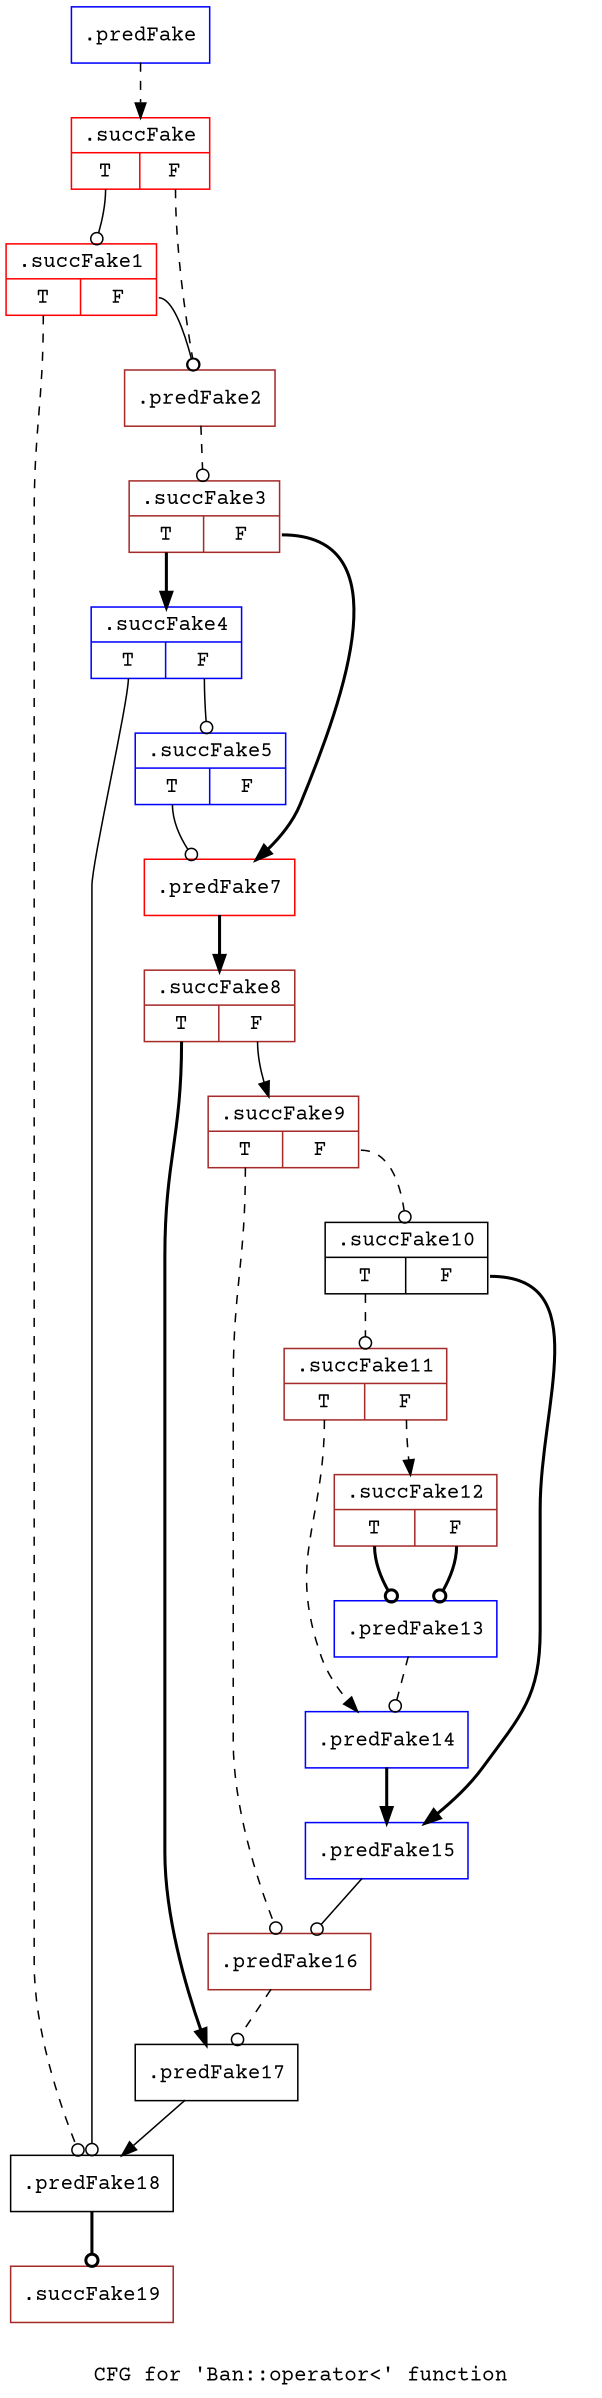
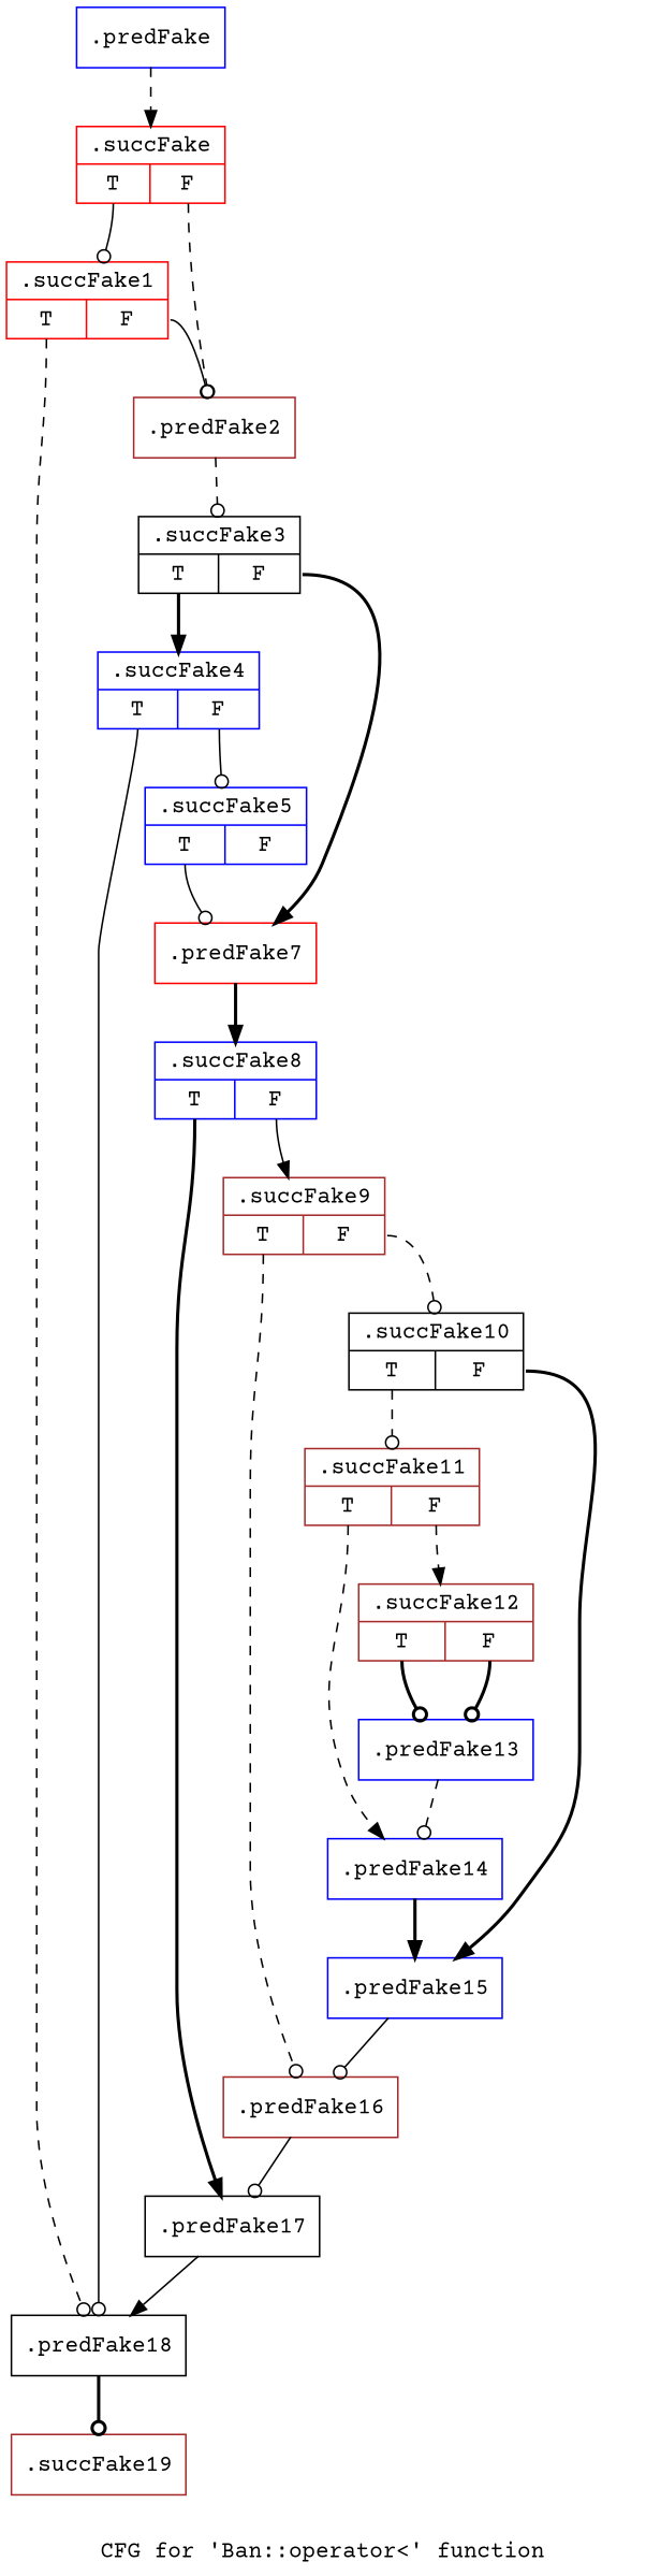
  digraph {
    fontname="Courier Prime"
    label="CFG for 'Ban::operator\<' function"
    node [color=blue fontname="Courier Prime" shape=record filename="../../../../../src/ban_s3.cpp" linenumber=239]
    edge [arrowhead=odot execusionnum=0 filename="../../../../../src/ban_s3.cpp" fontname="Courier Prime" style=dashed tailport=s0]
    n1 [label="{.predFake}" filename="" linenumber=""]
    n2 [color=red label="{.succFake|{<s0>T|<s1>F}}"]
    n3 [color=red label="{.succFake1|{<s0>T|<s1>F}}"]
    n4 [color=brown label="{.predFake2}"]
    n5 [color=black label="{.predFake18}"]
-   n6 [color=brown label="{.succFake3|{<s0>T|<s1>F}}"]
+   n6 [color=black label="{.succFake3|{<s0>T|<s1>F}}"]
    n7 [color=brown label="{.succFake19}"]
    n8 [label="{.succFake4|{<s0>T|<s1>F}}"]
    n9 [color=red label="{.predFake7}"]
    n10 [label="{.succFake5|{<s0>T|<s1>F}}"]
-   n11 [color=brown label="{.succFake8|{<s0>T|<s1>F}}"]
+   n11 [label="{.succFake8|{<s0>T|<s1>F}}"]
    n12 [color=black label="{.predFake17}"]
    n13 [color=brown label="{.succFake9|{<s0>T|<s1>F}}"]
    n14 [color=brown label="{.predFake16}" filename="" linenumber=""]
    n15 [color=black label="{.succFake10|{<s0>T|<s1>F}}"]
    n16 [color=brown label="{.succFake11|{<s0>T|<s1>F}}"]
    n17 [label="{.predFake15}"]
    n18 [label="{.predFake14}" filename="" linenumber=""]
    n19 [color=brown label="{.succFake12|{<s0>T|<s1>F}}"]
    n20 [label="{.predFake13}"]
    n1 -> n2 [arrowhead=normal]
    n2 -> n3 [style=solid]
    n2 -> n4 [tailport=s1 execusionnum="" filename=""]
    n3 -> n4 [style=solid tailport=s1 execusionnum="" filename=""]
    n3 -> n5 [execusionnum="" filename=""]
    n4 -> n6
    n5 -> n7 [style=bold]
    n6 -> n8 [arrowhead=normal style=bold]
    n6 -> n9 [arrowhead=normal style=bold tailport=s1 execusionnum="" filename=""]
    n8 -> n5 [style=solid execusionnum="" filename=""]
    n8 -> n10 [style=solid tailport=s1]
    n9 -> n11 [arrowhead=normal style=bold]
    n10 -> n9 [style=solid execusionnum="" filename=""]
    n11 -> n12 [arrowhead=normal style=bold execusionnum="" filename=""]
    n11 -> n13 [arrowhead=normal style=solid tailport=s1]
    n12 -> n5 [arrowhead=normal style=solid]
    n13 -> n14 [execusionnum="" filename=""]
    n13 -> n15 [tailport=s1]
-   n14 -> n12 [filename=""]
+   n14 -> n12 [style=solid filename=""]
    n15 -> n16
    n15 -> n17 [arrowhead=normal style=bold tailport=s1 execusionnum="" filename=""]
    n16 -> n18 [arrowhead=normal execusionnum="" filename=""]
    n16 -> n19 [arrowhead=normal tailport=s1]
    n17 -> n14 [style=solid]
    n18 -> n17 [arrowhead=normal style=bold filename=""]
    n19 -> n20 [style=bold execusionnum="" filename=""]
    n19 -> n20 [style=bold tailport=s1]
    n20 -> n18
  }
